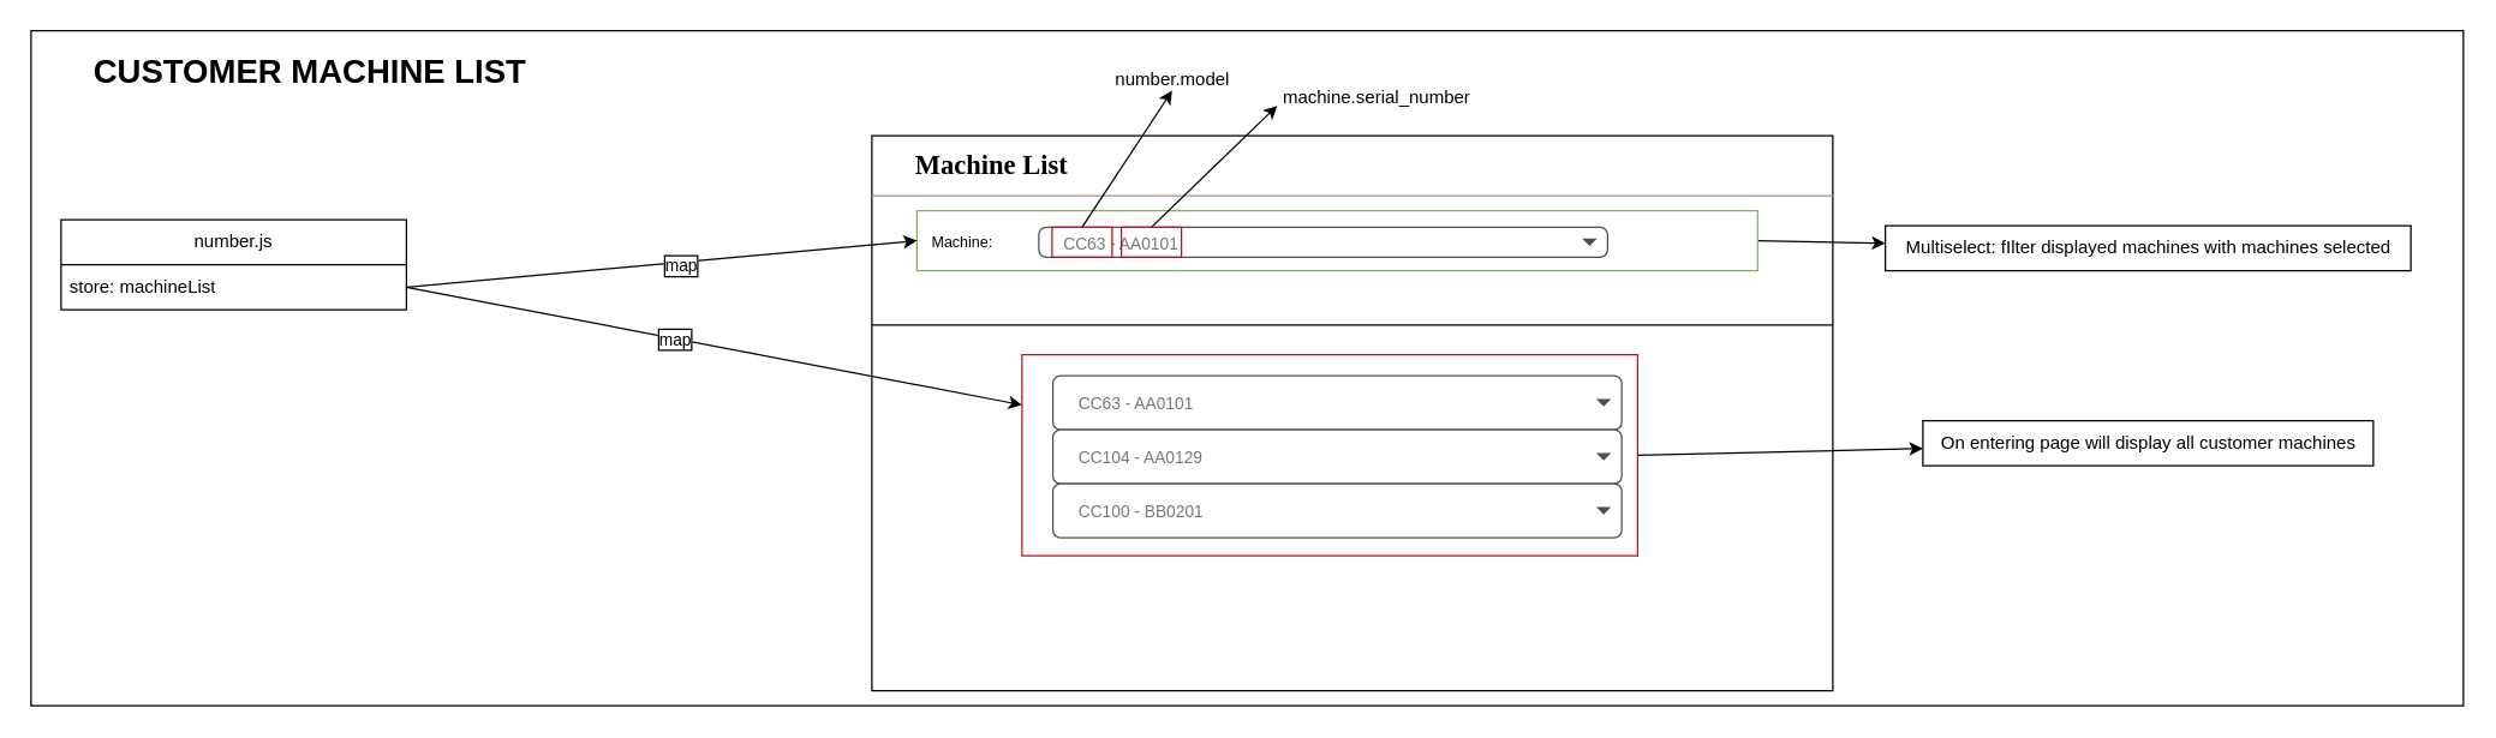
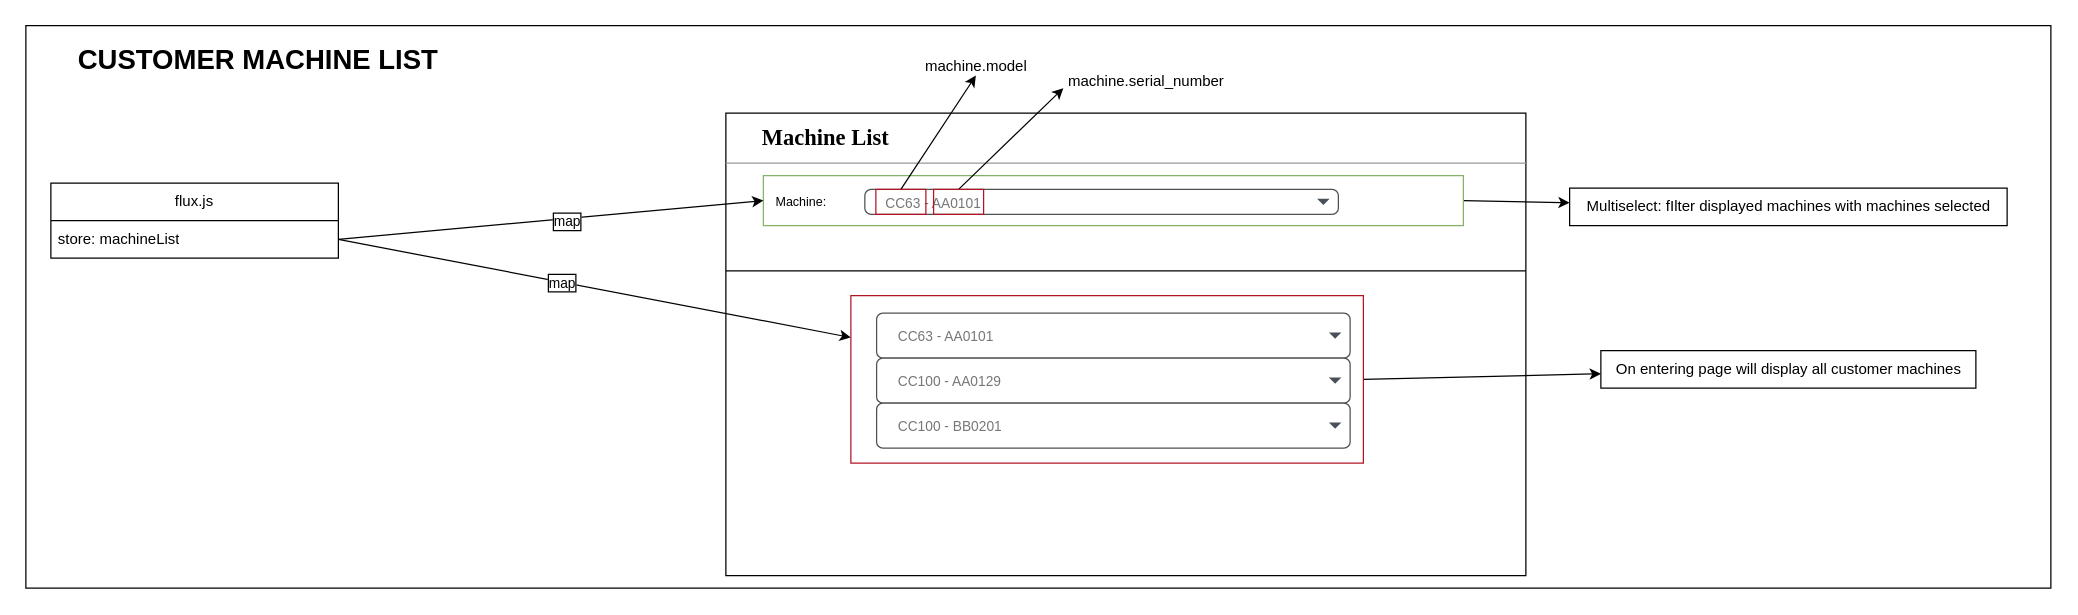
  <mxCell id="0" />
  <mxCell id="1" parent="0" />
  <mxCell id="2" value="" style="rounded=0;whiteSpace=wrap;html=1;fillColor=none;" parent="1" vertex="1"><mxGeometry x="20" y="20" width="1620" height="450" as="geometry" /></mxCell>
  <mxCell id="3" value="" style="rounded=0;whiteSpace=wrap;html=1;" parent="1" vertex="1"><mxGeometry x="580" y="90" width="640" height="370" as="geometry" /></mxCell>
  <mxCell id="4" value="" style="shape=line;perimeter=none;resizeWidth=1;fillColor=none;fontColor=#E6E6E6;" parent="1" vertex="1"><mxGeometry x="580" y="211.25" width="640" height="10" as="geometry" /></mxCell>
  <mxCell id="5" value="" style="shape=line;strokeColor=#999999;perimeter=none;resizeWidth=1;" parent="1" vertex="1"><mxGeometry x="580" y="125" width="640" height="10" as="geometry" /></mxCell>
  <mxCell id="6" value="&lt;h3&gt;&lt;font face=&quot;Verdana&quot; style=&quot;font-size: 18px;&quot;&gt;Machine List&lt;/font&gt;&lt;/h3&gt;" style="text;strokeColor=none;align=center;fillColor=none;html=1;verticalAlign=middle;whiteSpace=wrap;rounded=0;" parent="1" vertex="1"><mxGeometry x="580" y="90" width="160" height="40" as="geometry" /></mxCell>
  <mxCell id="7" value="&lt;span style=&quot;font-size: 10px;&quot;&gt;Machine:&lt;/span&gt;" style="text;strokeColor=none;align=center;fillColor=none;html=1;verticalAlign=middle;whiteSpace=wrap;rounded=0;" parent="1" vertex="1"><mxGeometry x="588.56" y="146" width="102.62" height="30" as="geometry" /></mxCell>
  <mxCell id="8" style="rounded=0;orthogonalLoop=1;jettySize=auto;html=1;exitX=1;exitY=0.5;exitDx=0;exitDy=0;" parent="1" source="9" target="34" edge="1"><mxGeometry relative="1" as="geometry" /></mxCell>
  <mxCell id="9" value="" style="rounded=0;whiteSpace=wrap;html=1;fillColor=none;strokeColor=#82b366;" parent="1" vertex="1"><mxGeometry x="610" y="140" width="560" height="40" as="geometry" /></mxCell>
- <mxCell id="10" value="number.js" style="swimlane;fontStyle=0;childLayout=stackLayout;horizontal=1;startSize=30;horizontalStack=0;resizeParent=1;resizeParentMax=0;resizeLast=0;collapsible=1;marginBottom=0;whiteSpace=wrap;html=1;" parent="1" vertex="1"><mxGeometry x="40" y="146" width="230" height="60" as="geometry" /></mxCell>
+ <mxCell id="10" value="flux.js" style="swimlane;fontStyle=0;childLayout=stackLayout;horizontal=1;startSize=30;horizontalStack=0;resizeParent=1;resizeParentMax=0;resizeLast=0;collapsible=1;marginBottom=0;whiteSpace=wrap;html=1;" parent="1" vertex="1"><mxGeometry x="40" y="146" width="230" height="60" as="geometry" /></mxCell>
  <mxCell id="11" value="store: machineList" style="text;strokeColor=none;fillColor=none;align=left;verticalAlign=middle;spacingLeft=4;spacingRight=4;overflow=hidden;points=[[0,0.5],[1,0.5]];portConstraint=eastwest;rotatable=0;whiteSpace=wrap;html=1;" parent="10" vertex="1"><mxGeometry y="30" width="230" height="30" as="geometry" /></mxCell>
  <mxCell id="12" style="rounded=0;orthogonalLoop=1;jettySize=auto;html=1;exitX=1;exitY=0.5;exitDx=0;exitDy=0;entryX=0;entryY=0.25;entryDx=0;entryDy=0;" parent="1" source="11" target="30" edge="1"><mxGeometry relative="1" as="geometry"><mxPoint x="500" y="130" as="targetPoint" /></mxGeometry></mxCell>
  <mxCell id="13" value="map" style="edgeLabel;html=1;align=center;verticalAlign=middle;resizable=0;points=[];labelBorderColor=default;" parent="12" vertex="1" connectable="0"><mxGeometry x="-0.126" relative="1" as="geometry"><mxPoint as="offset" /></mxGeometry></mxCell>
  <mxCell id="14" value="CUSTOMER MACHINE LIST" style="text;html=1;align=left;verticalAlign=middle;resizable=0;points=[];autosize=1;strokeColor=none;fillColor=none;fontSize=22;fontStyle=1" parent="1" vertex="1"><mxGeometry x="60" y="28" width="310" height="40" as="geometry" /></mxCell>
  <mxCell id="15" value="&lt;font style=&quot;font-size: 11px;&quot;&gt;CC63 - AA0101&lt;/font&gt;" style="html=1;shadow=0;dashed=0;shape=mxgraph.bootstrap.rrect;rSize=5;strokeColor=#505050;strokeWidth=1;fillColor=#ffffff;fontColor=#777777;whiteSpace=wrap;align=left;verticalAlign=middle;fontStyle=0;fontSize=14;spacingRight=0;spacing=17;" parent="1" vertex="1"><mxGeometry x="691.18" y="151" width="378.82" height="20" as="geometry" /></mxCell>
  <mxCell id="16" value="" style="shape=triangle;direction=south;fillColor=#495057;strokeColor=none;perimeter=none;" parent="15" vertex="1"><mxGeometry x="1" y="0.5" width="10" height="5" relative="1" as="geometry"><mxPoint x="-17" y="-2.5" as="offset" /></mxGeometry></mxCell>
  <mxCell id="17" style="rounded=0;orthogonalLoop=1;jettySize=auto;html=1;exitX=0.5;exitY=0;exitDx=0;exitDy=0;" parent="1" source="18" edge="1"><mxGeometry relative="1" as="geometry"><mxPoint x="850" y="70" as="targetPoint" /></mxGeometry></mxCell>
  <mxCell id="18" value="" style="rounded=0;whiteSpace=wrap;html=1;fillColor=none;strokeColor=#B31525;" parent="1" vertex="1"><mxGeometry x="746.18" y="151" width="40" height="20" as="geometry" /></mxCell>
  <mxCell id="19" style="rounded=0;orthogonalLoop=1;jettySize=auto;html=1;exitX=0.5;exitY=0;exitDx=0;exitDy=0;" parent="1" source="20" edge="1"><mxGeometry relative="1" as="geometry"><mxPoint x="780" y="60" as="targetPoint" /></mxGeometry></mxCell>
  <mxCell id="20" value="" style="rounded=0;whiteSpace=wrap;html=1;fillColor=none;strokeColor=#B31525;" parent="1" vertex="1"><mxGeometry x="700" y="151" width="40" height="20" as="geometry" /></mxCell>
- <mxCell id="21" value="number.model" style="text;html=1;align=center;verticalAlign=middle;resizable=0;points=[];autosize=1;strokeColor=none;fillColor=none;" parent="1" vertex="1"><mxGeometry x="730" y="38" width="100" height="30" as="geometry" /></mxCell>
+ <mxCell id="21" value="machine.model" style="text;html=1;align=center;verticalAlign=middle;resizable=0;points=[];autosize=1;strokeColor=none;fillColor=none;" parent="1" vertex="1"><mxGeometry x="730" y="38" width="100" height="30" as="geometry" /></mxCell>
  <mxCell id="22" value="machine.serial_number" style="text;html=1;align=center;verticalAlign=middle;resizable=0;points=[];autosize=1;strokeColor=none;fillColor=none;" parent="1" vertex="1"><mxGeometry x="841.18" y="50" width="150" height="30" as="geometry" /></mxCell>
  <mxCell id="23" value="&lt;font style=&quot;font-size: 11px;&quot;&gt;CC63 - AA0101&lt;/font&gt;" style="html=1;shadow=0;dashed=0;shape=mxgraph.bootstrap.rrect;rSize=5;strokeColor=#505050;strokeWidth=1;fillColor=#ffffff;fontColor=#777777;whiteSpace=wrap;align=left;verticalAlign=middle;fontStyle=0;fontSize=14;spacingRight=0;spacing=17;" parent="1" vertex="1"><mxGeometry x="700.59" y="250" width="378.82" height="36" as="geometry" /></mxCell>
  <mxCell id="24" value="" style="shape=triangle;direction=south;fillColor=#495057;strokeColor=none;perimeter=none;" parent="23" vertex="1"><mxGeometry x="1" y="0.5" width="10" height="5" relative="1" as="geometry"><mxPoint x="-17" y="-2.5" as="offset" /></mxGeometry></mxCell>
- <mxCell id="25" value="&lt;font style=&quot;font-size: 11px;&quot;&gt;CC104 - AA0129&lt;/font&gt;" style="html=1;shadow=0;dashed=0;shape=mxgraph.bootstrap.rrect;rSize=5;strokeColor=#505050;strokeWidth=1;fillColor=#ffffff;fontColor=#777777;whiteSpace=wrap;align=left;verticalAlign=middle;fontStyle=0;fontSize=14;spacingRight=0;spacing=17;" parent="1" vertex="1"><mxGeometry x="700.59" y="286" width="378.82" height="36" as="geometry" /></mxCell>
+ <mxCell id="25" value="&lt;font style=&quot;font-size: 11px;&quot;&gt;CC100 - AA0129&lt;/font&gt;" style="html=1;shadow=0;dashed=0;shape=mxgraph.bootstrap.rrect;rSize=5;strokeColor=#505050;strokeWidth=1;fillColor=#ffffff;fontColor=#777777;whiteSpace=wrap;align=left;verticalAlign=middle;fontStyle=0;fontSize=14;spacingRight=0;spacing=17;" parent="1" vertex="1"><mxGeometry x="700.59" y="286" width="378.82" height="36" as="geometry" /></mxCell>
  <mxCell id="26" value="" style="shape=triangle;direction=south;fillColor=#495057;strokeColor=none;perimeter=none;" parent="25" vertex="1"><mxGeometry x="1" y="0.5" width="10" height="5" relative="1" as="geometry"><mxPoint x="-17" y="-2.5" as="offset" /></mxGeometry></mxCell>
  <mxCell id="27" value="&lt;font style=&quot;font-size: 11px;&quot;&gt;CC100 - BB0201&lt;/font&gt;" style="html=1;shadow=0;dashed=0;shape=mxgraph.bootstrap.rrect;rSize=5;strokeColor=#505050;strokeWidth=1;fillColor=#ffffff;fontColor=#777777;whiteSpace=wrap;align=left;verticalAlign=middle;fontStyle=0;fontSize=14;spacingRight=0;spacing=17;" parent="1" vertex="1"><mxGeometry x="700.59" y="322" width="378.82" height="36" as="geometry" /></mxCell>
  <mxCell id="28" value="" style="shape=triangle;direction=south;fillColor=#495057;strokeColor=none;perimeter=none;" parent="27" vertex="1"><mxGeometry x="1" y="0.5" width="10" height="5" relative="1" as="geometry"><mxPoint x="-17" y="-2.5" as="offset" /></mxGeometry></mxCell>
  <mxCell id="29" style="rounded=0;orthogonalLoop=1;jettySize=auto;html=1;exitX=1;exitY=0.5;exitDx=0;exitDy=0;" parent="1" source="30" target="33" edge="1"><mxGeometry relative="1" as="geometry" /></mxCell>
  <mxCell id="30" value="" style="rounded=0;whiteSpace=wrap;html=1;fillColor=none;strokeColor=#B31525;" parent="1" vertex="1"><mxGeometry x="680" y="236" width="410" height="134" as="geometry" /></mxCell>
  <mxCell id="31" style="rounded=0;orthogonalLoop=1;jettySize=auto;html=1;exitX=1;exitY=0.5;exitDx=0;exitDy=0;entryX=0;entryY=0.5;entryDx=0;entryDy=0;" parent="1" source="11" target="9" edge="1"><mxGeometry relative="1" as="geometry"><mxPoint x="280" y="201" as="sourcePoint" /><mxPoint x="690" y="280" as="targetPoint" /></mxGeometry></mxCell>
  <mxCell id="32" value="map" style="edgeLabel;html=1;align=center;verticalAlign=middle;resizable=0;points=[];labelBorderColor=default;" parent="31" vertex="1" connectable="0"><mxGeometry x="-0.126" relative="1" as="geometry"><mxPoint x="34" y="-1" as="offset" /></mxGeometry></mxCell>
  <mxCell id="33" value="On entering page will display all customer machines" style="text;html=1;align=center;verticalAlign=middle;resizable=0;points=[];autosize=1;strokeColor=default;fillColor=none;labelBorderColor=none;" parent="1" vertex="1"><mxGeometry x="1280" y="280" width="300" height="30" as="geometry" /></mxCell>
  <mxCell id="34" value="Multiselect: fIlter displayed machines with machines selected" style="text;html=1;align=center;verticalAlign=middle;resizable=0;points=[];autosize=1;strokeColor=default;fillColor=none;labelBorderColor=none;" parent="1" vertex="1"><mxGeometry x="1255" y="150" width="350" height="30" as="geometry" /></mxCell>
